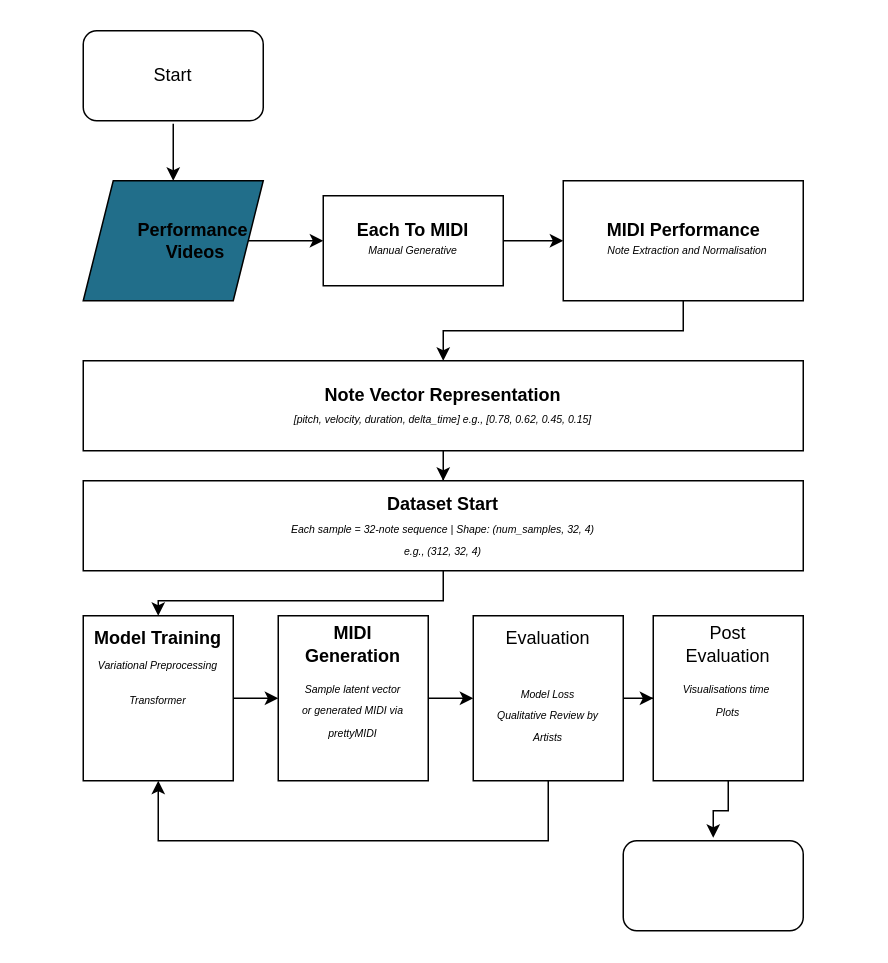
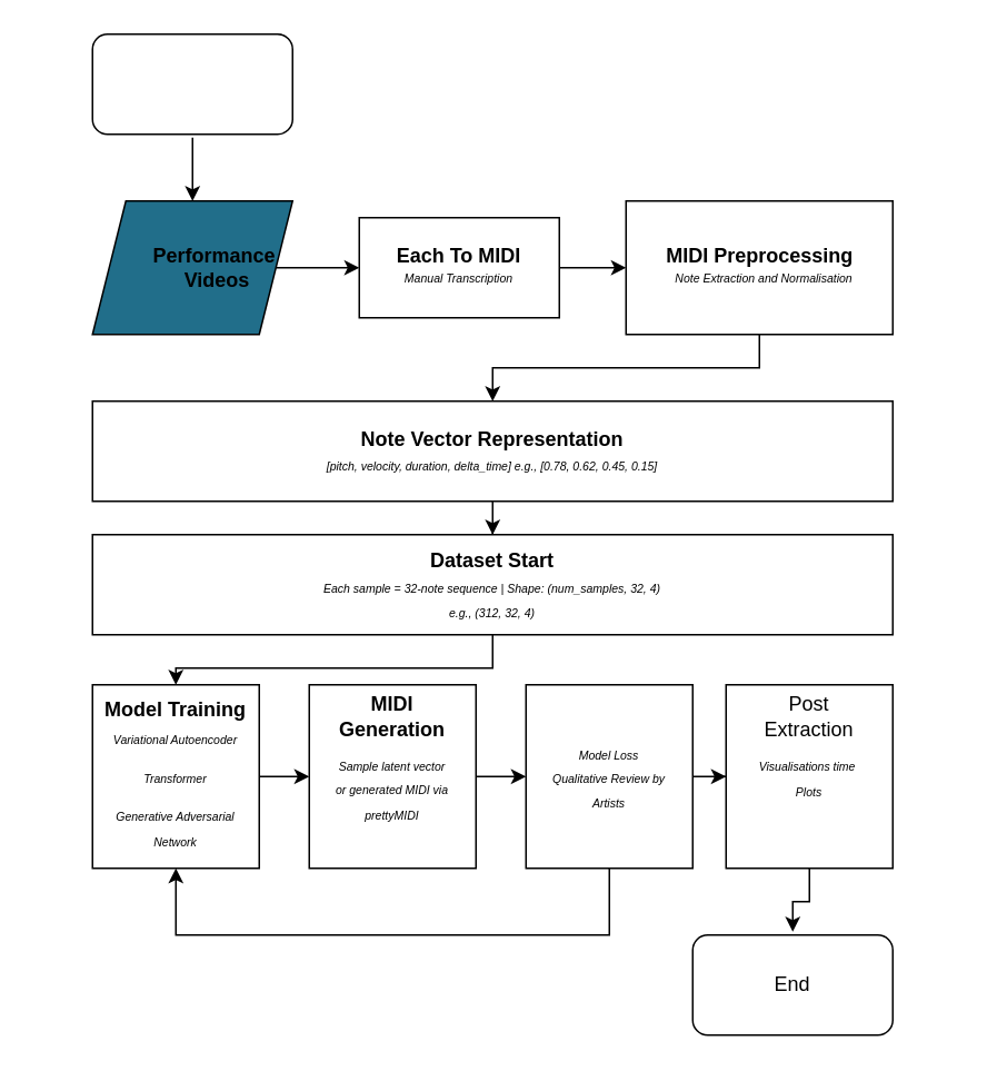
  <mxCell id="0" />
  <mxCell id="1" parent="0" />
  <mxCell id="2" value="" style="rounded=1;whiteSpace=wrap;html=1;fillColor=light-dark(#FFFFFF,#FFFFFF);perimeterSpacing=2;strokeWidth=1;strokeColor=light-dark(#000000,#000000);" vertex="1" parent="1"><mxGeometry x="55" y="20" width="120" height="60" as="geometry" /></mxCell>
- <mxCell id="3" value="&lt;span style=&quot;color: light-dark(rgb(0, 0, 0), rgb(0, 0, 0));&quot;&gt;Start&lt;/span&gt;" style="text;html=1;align=center;verticalAlign=middle;whiteSpace=wrap;rounded=0;" vertex="1" parent="1"><mxGeometry x="85" y="35" width="60" height="30" as="geometry" /></mxCell>
  <mxCell id="4" value="" style="rounded=0;whiteSpace=wrap;html=1;fillColor=light-dark(#FFFFFF,#0093A1);strokeColor=light-dark(#000000,#000000);" vertex="1" parent="1"><mxGeometry x="215" y="130" width="120" height="60" as="geometry" /></mxCell>
  <mxCell id="5" value="&lt;span style=&quot;color: light-dark(rgb(0, 0, 0), rgb(0, 0, 0));&quot;&gt;&lt;b&gt;Each To MIDI&lt;/b&gt;&lt;/span&gt;" style="text;html=1;align=center;verticalAlign=middle;whiteSpace=wrap;rounded=0;" vertex="1" parent="1"><mxGeometry x="230" y="138" width="90" height="30" as="geometry" /></mxCell>
  <mxCell id="6" value="" style="endArrow=classic;html=1;rounded=0;strokeColor=light-dark(#000000,#000000);entryX=0;entryY=0.5;entryDx=0;entryDy=0;exitX=1;exitY=0.5;exitDx=0;exitDy=0;" edge="1" parent="1" source="10" target="4"><mxGeometry width="50" height="50" relative="1" as="geometry"><mxPoint x="155" y="200" as="sourcePoint" /><mxPoint x="205" y="150" as="targetPoint" /></mxGeometry></mxCell>
  <mxCell id="7" value="" style="rounded=0;whiteSpace=wrap;html=1;strokeColor=light-dark(#000000,#000000);fillColor=light-dark(#FFFFFF,#00B4B3);" vertex="1" parent="1"><mxGeometry x="375" y="120" width="160" height="80" as="geometry" /></mxCell>
- <mxCell id="8" value="&lt;span style=&quot;color: light-dark(rgb(0, 0, 0), rgb(13, 13, 13));&quot;&gt;&lt;b&gt;MIDI Performance&lt;/b&gt;&lt;/span&gt;" style="text;html=1;align=center;verticalAlign=middle;whiteSpace=wrap;rounded=0;" vertex="1" parent="1"><mxGeometry x="392.5" y="138" width="125" height="30" as="geometry" /></mxCell>
+ <mxCell id="8" value="&lt;span style=&quot;color: light-dark(rgb(0, 0, 0), rgb(13, 13, 13));&quot;&gt;&lt;b&gt;MIDI Preprocessing&lt;/b&gt;&lt;/span&gt;" style="text;html=1;align=center;verticalAlign=middle;whiteSpace=wrap;rounded=0;" vertex="1" parent="1"><mxGeometry x="392.5" y="138" width="125" height="30" as="geometry" /></mxCell>
  <mxCell id="9" value="" style="endArrow=classic;html=1;rounded=0;strokeColor=light-dark(#000000,#000000);entryX=0;entryY=0.5;entryDx=0;entryDy=0;exitX=1;exitY=0.5;exitDx=0;exitDy=0;" edge="1" parent="1" source="4" target="7"><mxGeometry width="50" height="50" relative="1" as="geometry"><mxPoint x="187" y="170" as="sourcePoint" /><mxPoint x="225" y="170" as="targetPoint" /></mxGeometry></mxCell>
  <mxCell id="10" value="" style="shape=parallelogram;perimeter=parallelogramPerimeter;whiteSpace=wrap;html=1;fixedSize=1;fillColor=light-dark(#216E8A,#006994);strokeColor=light-dark(#000000,#000000);" vertex="1" parent="1"><mxGeometry x="55" y="120" width="120" height="80" as="geometry" /></mxCell>
  <mxCell id="11" value="" style="endArrow=classic;html=1;rounded=0;strokeColor=light-dark(#000000,#121212);exitX=0.5;exitY=1;exitDx=0;exitDy=0;entryX=0.5;entryY=0;entryDx=0;entryDy=0;" edge="1" parent="1" source="2" target="10"><mxGeometry width="50" height="50" relative="1" as="geometry"><mxPoint x="265" y="170" as="sourcePoint" /><mxPoint x="315" y="120" as="targetPoint" /></mxGeometry></mxCell>
  <mxCell id="12" value="&lt;span style=&quot;color: light-dark(rgb(0, 0, 0), rgb(28, 28, 28));&quot;&gt;&lt;b&gt;Performance&amp;nbsp;&lt;/b&gt;&lt;/span&gt;&lt;div&gt;&lt;span style=&quot;color: light-dark(rgb(0, 0, 0), rgb(28, 28, 28));&quot;&gt;&lt;b&gt;Videos&lt;/b&gt;&lt;/span&gt;&lt;/div&gt;" style="text;html=1;align=center;verticalAlign=middle;whiteSpace=wrap;rounded=0;" vertex="1" parent="1"><mxGeometry x="100" y="145" width="60" height="30" as="geometry" /></mxCell>
  <mxCell id="13" style="edgeStyle=orthogonalEdgeStyle;rounded=0;orthogonalLoop=1;jettySize=auto;html=1;entryX=0.5;entryY=0;entryDx=0;entryDy=0;strokeColor=light-dark(#000000,#030303);" edge="1" parent="1" source="14" target="18"><mxGeometry relative="1" as="geometry" /></mxCell>
  <mxCell id="14" value="" style="rounded=0;whiteSpace=wrap;html=1;fillColor=light-dark(#FFFFFF,#5AC8C8);strokeColor=light-dark(#000000,#0A0A0A);" vertex="1" parent="1"><mxGeometry x="55" y="240" width="480" height="60" as="geometry" /></mxCell>
  <mxCell id="15" value="&lt;span style=&quot;color: light-dark(rgb(0, 0, 0), rgb(0, 0, 0));&quot;&gt;&lt;b&gt;Note Vector Representation&lt;/b&gt;&lt;/span&gt;" style="text;html=1;align=center;verticalAlign=middle;whiteSpace=wrap;rounded=0;" vertex="1" parent="1"><mxGeometry x="195" y="248" width="200" height="30" as="geometry" /></mxCell>
  <mxCell id="16" style="edgeStyle=orthogonalEdgeStyle;rounded=0;orthogonalLoop=1;jettySize=auto;html=1;entryX=0.5;entryY=0;entryDx=0;entryDy=0;strokeColor=light-dark(#000000,#000000);" edge="1" parent="1" source="7" target="14"><mxGeometry relative="1" as="geometry" /></mxCell>
  <mxCell id="17" value="" style="edgeStyle=orthogonalEdgeStyle;rounded=0;orthogonalLoop=1;jettySize=auto;html=1;entryX=0.5;entryY=0;entryDx=0;entryDy=0;strokeColor=light-dark(#000000,#000000);" edge="1" parent="1" source="18" target="22"><mxGeometry relative="1" as="geometry" /></mxCell>
  <mxCell id="18" value="" style="rounded=0;whiteSpace=wrap;html=1;fillColor=light-dark(#FFFFFF,#5AC8C8);strokeColor=light-dark(#000000,#0A0A0A);" vertex="1" parent="1"><mxGeometry x="55" y="320" width="480" height="60" as="geometry" /></mxCell>
  <mxCell id="19" value="&lt;span style=&quot;color: light-dark(rgb(0, 0, 0), rgb(0, 0, 0));&quot;&gt;&lt;b&gt;Dataset Start&lt;/b&gt;&lt;/span&gt;" style="text;html=1;align=center;verticalAlign=middle;whiteSpace=wrap;rounded=0;" vertex="1" parent="1"><mxGeometry x="195" y="321" width="200" height="30" as="geometry" /></mxCell>
  <mxCell id="20" value="" style="edgeStyle=orthogonalEdgeStyle;rounded=0;orthogonalLoop=1;jettySize=auto;html=1;strokeColor=light-dark(#000000,#000000);" edge="1" parent="1" source="21" target="27"><mxGeometry relative="1" as="geometry" /></mxCell>
  <mxCell id="21" value="" style="rounded=0;whiteSpace=wrap;html=1;strokeColor=light-dark(#000000,#000000);fillColor=light-dark(#FFFFFF,#CFFFE5);" vertex="1" parent="1"><mxGeometry x="55" y="410" width="100" height="110" as="geometry" /></mxCell>
  <mxCell id="22" value="&lt;span style=&quot;color: light-dark(rgb(0, 0, 0), rgb(0, 0, 0));&quot;&gt;&lt;b&gt;Model Training&lt;/b&gt;&lt;/span&gt;" style="text;html=1;align=center;verticalAlign=middle;whiteSpace=wrap;rounded=0;" vertex="1" parent="1"><mxGeometry x="60" y="410" width="90" height="30" as="geometry" /></mxCell>
  <mxCell id="23" value="" style="edgeStyle=orthogonalEdgeStyle;rounded=0;orthogonalLoop=1;jettySize=auto;html=1;entryX=0;entryY=0.5;entryDx=0;entryDy=0;strokeColor=light-dark(#000000,#000000);" edge="1" parent="1" source="24" target="30"><mxGeometry relative="1" as="geometry"><Array as="points" /></mxGeometry></mxCell>
  <mxCell id="24" value="" style="rounded=0;whiteSpace=wrap;html=1;strokeColor=light-dark(#000000,#000000);fillColor=light-dark(#FFFFFF,#CFFFE5);" vertex="1" parent="1"><mxGeometry x="315" y="410" width="100" height="110" as="geometry" /></mxCell>
- <mxCell id="25" value="&lt;span style=&quot;color: light-dark(rgb(0, 0, 0), rgb(0, 0, 0));&quot;&gt;Evaluation&lt;/span&gt;" style="text;html=1;align=center;verticalAlign=middle;whiteSpace=wrap;rounded=0;" vertex="1" parent="1"><mxGeometry x="320" y="410" width="90" height="30" as="geometry" /></mxCell>
  <mxCell id="26" value="" style="edgeStyle=orthogonalEdgeStyle;rounded=0;orthogonalLoop=1;jettySize=auto;html=1;entryX=0;entryY=0.5;entryDx=0;entryDy=0;strokeColor=light-dark(#000000,#000000);" edge="1" parent="1" source="27" target="24"><mxGeometry relative="1" as="geometry" /></mxCell>
  <mxCell id="27" value="" style="rounded=0;whiteSpace=wrap;html=1;strokeColor=light-dark(#000000,#000000);fillColor=light-dark(#FFFFFF,#E0F6F1);" vertex="1" parent="1"><mxGeometry x="185" y="410" width="100" height="110" as="geometry" /></mxCell>
  <mxCell id="28" value="&lt;span style=&quot;color: light-dark(rgb(0, 0, 0), rgb(0, 0, 0));&quot;&gt;&lt;b&gt;MIDI&lt;/b&gt;&lt;/span&gt;&lt;div&gt;&lt;span style=&quot;color: light-dark(rgb(0, 0, 0), rgb(0, 0, 0));&quot;&gt;&lt;b&gt;Generation&lt;/b&gt;&lt;/span&gt;&lt;/div&gt;" style="text;html=1;align=center;verticalAlign=middle;whiteSpace=wrap;rounded=0;" vertex="1" parent="1"><mxGeometry x="190" y="414" width="90" height="30" as="geometry" /></mxCell>
  <mxCell id="29" value="" style="edgeStyle=orthogonalEdgeStyle;rounded=0;orthogonalLoop=1;jettySize=auto;html=1;entryX=0.5;entryY=0;entryDx=0;entryDy=0;strokeColor=light-dark(#000000,#000000);" edge="1" parent="1" source="30" target="33"><mxGeometry relative="1" as="geometry" /></mxCell>
  <mxCell id="30" value="" style="rounded=0;whiteSpace=wrap;html=1;strokeColor=light-dark(#000000,#000000);fillColor=light-dark(#FFFFFF,#CFFFE5);" vertex="1" parent="1"><mxGeometry x="435" y="410" width="100" height="110" as="geometry" /></mxCell>
- <mxCell id="31" value="&lt;span style=&quot;color: light-dark(rgb(0, 0, 0), rgb(0, 0, 0));&quot;&gt;Post&lt;/span&gt;&lt;div&gt;&lt;span style=&quot;color: light-dark(rgb(0, 0, 0), rgb(0, 0, 0));&quot;&gt;Evaluation&lt;/span&gt;&lt;/div&gt;" style="text;html=1;align=center;verticalAlign=middle;whiteSpace=wrap;rounded=0;" vertex="1" parent="1"><mxGeometry x="440" y="414" width="90" height="30" as="geometry" /></mxCell>
+ <mxCell id="31" value="&lt;span style=&quot;color: light-dark(rgb(0, 0, 0), rgb(0, 0, 0));&quot;&gt;Post&lt;/span&gt;&lt;div&gt;&lt;span style=&quot;color: light-dark(rgb(0, 0, 0), rgb(0, 0, 0));&quot;&gt;Extraction&lt;/span&gt;&lt;/div&gt;" style="text;html=1;align=center;verticalAlign=middle;whiteSpace=wrap;rounded=0;" vertex="1" parent="1"><mxGeometry x="440" y="414" width="90" height="30" as="geometry" /></mxCell>
  <mxCell id="32" value="" style="endArrow=classic;html=1;rounded=0;exitX=0.5;exitY=1;exitDx=0;exitDy=0;entryX=0.5;entryY=1;entryDx=0;entryDy=0;strokeColor=light-dark(#000000,#000000);" edge="1" parent="1" source="24" target="21"><mxGeometry width="50" height="50" relative="1" as="geometry"><mxPoint x="365" y="570" as="sourcePoint" /><mxPoint x="415" y="520" as="targetPoint" /><Array as="points"><mxPoint x="365" y="560" /><mxPoint x="105" y="560" /></Array></mxGeometry></mxCell>
  <mxCell id="33" value="" style="rounded=1;whiteSpace=wrap;html=1;fillColor=light-dark(#FFFFFF,#FFFFFF);perimeterSpacing=2;strokeWidth=1;strokeColor=light-dark(#000000,#000000);" vertex="1" parent="1"><mxGeometry x="415" y="560" width="120" height="60" as="geometry" /></mxCell>
- <mxCell id="35" value="&lt;span style=&quot;color: light-dark(rgb(0, 0, 0), rgb(0, 0, 0));&quot;&gt;&lt;font style=&quot;font-size: 7px;&quot;&gt;&lt;i&gt;Manual Generative&lt;/i&gt;&lt;/font&gt;&lt;/span&gt;" style="text;html=1;align=center;verticalAlign=middle;whiteSpace=wrap;rounded=0;" vertex="1" parent="1"><mxGeometry x="230" y="150" width="90" height="30" as="geometry" /></mxCell>
+ <mxCell id="34" value="&lt;span style=&quot;color: light-dark(rgb(0, 0, 0), rgb(0, 0, 0));&quot;&gt;End&lt;/span&gt;" style="text;html=1;align=center;verticalAlign=middle;whiteSpace=wrap;rounded=0;" vertex="1" parent="1"><mxGeometry x="445" y="575" width="60" height="30" as="geometry" /></mxCell>
+ <mxCell id="35" value="&lt;span style=&quot;color: light-dark(rgb(0, 0, 0), rgb(0, 0, 0));&quot;&gt;&lt;font style=&quot;font-size: 7px;&quot;&gt;&lt;i&gt;Manual Transcription&lt;/i&gt;&lt;/font&gt;&lt;/span&gt;" style="text;html=1;align=center;verticalAlign=middle;whiteSpace=wrap;rounded=0;" vertex="1" parent="1"><mxGeometry x="230" y="150" width="90" height="30" as="geometry" /></mxCell>
  <mxCell id="36" value="&lt;span style=&quot;color: light-dark(rgb(0, 0, 0), rgb(0, 0, 0));&quot;&gt;&lt;font style=&quot;font-size: 7px;&quot;&gt;&lt;i&gt;Note Extraction and Normalisation&lt;/i&gt;&lt;/font&gt;&lt;/span&gt;" style="text;html=1;align=center;verticalAlign=middle;whiteSpace=wrap;rounded=0;" vertex="1" parent="1"><mxGeometry x="397.5" y="150" width="120" height="30" as="geometry" /></mxCell>
  <mxCell id="37" value="&lt;div&gt;&lt;span style=&quot;color: light-dark(rgb(0, 0, 0), rgb(0, 0, 0));&quot;&gt;&lt;font style=&quot;font-size: 7px;&quot;&gt;&lt;i&gt;[pitch, velocity, duration, delta_time]&amp;nbsp;&lt;span&gt;e.g., [0.78, 0.62, 0.45, 0.15]&lt;/span&gt;&lt;/i&gt;&lt;/font&gt;&lt;/span&gt;&lt;/div&gt;" style="text;html=1;align=center;verticalAlign=middle;whiteSpace=wrap;rounded=0;" vertex="1" parent="1"><mxGeometry x="20" y="263" width="550" height="30" as="geometry" /></mxCell>
  <mxCell id="38" value="&lt;div&gt;&lt;span style=&quot;color: light-dark(rgb(0, 0, 0), rgb(0, 0, 0));&quot;&gt;&lt;i&gt;&lt;font style=&quot;font-size: 7px;&quot;&gt;Each sample = 32-note sequence |&amp;nbsp;&lt;/font&gt;&lt;/i&gt;&lt;i&gt;&lt;font style=&quot;font-size: 7px;&quot;&gt;Shape: (num_samples, 32, 4)&lt;/font&gt;&lt;/i&gt;&lt;/span&gt;&lt;/div&gt;&lt;div&gt;&lt;i&gt;&lt;font style=&quot;font-size: 7px; color: light-dark(rgb(0, 0, 0), rgb(0, 0, 0));&quot;&gt;e.g., (312, 32, 4)&lt;/font&gt;&lt;/i&gt;&lt;/div&gt;" style="text;html=1;align=center;verticalAlign=middle;whiteSpace=wrap;rounded=0;" vertex="1" parent="1"><mxGeometry x="20" y="343" width="550" height="30" as="geometry" /></mxCell>
- <mxCell id="39" value="&lt;span style=&quot;color: light-dark(rgb(0, 0, 0), rgb(0, 0, 0));&quot;&gt;&lt;font style=&quot;font-size: 7px;&quot;&gt;&lt;i&gt;Variational Preprocessing&lt;/i&gt;&lt;/font&gt;&lt;/span&gt;" style="text;html=1;align=center;verticalAlign=middle;whiteSpace=wrap;rounded=0;" vertex="1" parent="1"><mxGeometry x="60" y="427" width="90" height="30" as="geometry" /></mxCell>
+ <mxCell id="39" value="&lt;span style=&quot;color: light-dark(rgb(0, 0, 0), rgb(0, 0, 0));&quot;&gt;&lt;font style=&quot;font-size: 7px;&quot;&gt;&lt;i&gt;Variational Autoencoder&lt;/i&gt;&lt;/font&gt;&lt;/span&gt;" style="text;html=1;align=center;verticalAlign=middle;whiteSpace=wrap;rounded=0;" vertex="1" parent="1"><mxGeometry x="60" y="427" width="90" height="30" as="geometry" /></mxCell>
+ <mxCell id="40" value="&lt;span style=&quot;color: light-dark(rgb(0, 0, 0), rgb(0, 0, 0));&quot;&gt;&lt;font style=&quot;font-size: 7px;&quot;&gt;&lt;i&gt;Generative Adversarial Network&lt;/i&gt;&lt;/font&gt;&lt;/span&gt;" style="text;html=1;align=center;verticalAlign=middle;whiteSpace=wrap;rounded=0;" vertex="1" parent="1"><mxGeometry x="60" y="480" width="90" height="30" as="geometry" /></mxCell>
  <mxCell id="41" value="&lt;span style=&quot;color: light-dark(rgb(0, 0, 0), rgb(0, 0, 0));&quot;&gt;&lt;font style=&quot;font-size: 7px;&quot;&gt;&lt;i&gt;Transformer&lt;/i&gt;&lt;/font&gt;&lt;/span&gt;" style="text;html=1;align=center;verticalAlign=middle;whiteSpace=wrap;rounded=0;" vertex="1" parent="1"><mxGeometry x="60" y="450" width="90" height="30" as="geometry" /></mxCell>
  <mxCell id="42" value="&lt;span style=&quot;color: light-dark(rgb(0, 0, 0), rgb(0, 0, 0));&quot;&gt;&lt;font style=&quot;font-size: 7px;&quot;&gt;&lt;i&gt;Sample latent vector&lt;/i&gt;&lt;/font&gt;&lt;/span&gt;&lt;div&gt;&lt;span style=&quot;color: light-dark(rgb(0, 0, 0), rgb(0, 0, 0));&quot;&gt;&lt;font style=&quot;font-size: 7px;&quot;&gt;&lt;i&gt;or generated MIDI via&lt;/i&gt;&lt;/font&gt;&lt;/span&gt;&lt;/div&gt;&lt;div&gt;&lt;span style=&quot;color: light-dark(rgb(0, 0, 0), rgb(0, 0, 0));&quot;&gt;&lt;font style=&quot;font-size: 7px;&quot;&gt;&lt;i&gt;prettyMIDI&lt;/i&gt;&lt;/font&gt;&lt;/span&gt;&lt;/div&gt;" style="text;html=1;align=center;verticalAlign=middle;whiteSpace=wrap;rounded=0;" vertex="1" parent="1"><mxGeometry x="190" y="457" width="90" height="30" as="geometry" /></mxCell>
- <mxCell id="43" value="&lt;font style=&quot;font-size: 7px;&quot;&gt;&lt;i style=&quot;color: light-dark(rgb(0, 0, 0), rgb(0, 0, 0));&quot;&gt;Model Loss&lt;/i&gt;&lt;/font&gt;&lt;div&gt;&lt;font&gt;&lt;span style=&quot;caret-color: rgb(0, 0, 0); font-size: 7px; color: light-dark(rgb(0, 0, 0), rgb(0, 0, 0));&quot;&gt;&lt;i&gt;Qualitative Review by Artists&lt;/i&gt;&lt;/span&gt;&lt;/font&gt;&lt;/div&gt;" style="text;html=1;align=center;verticalAlign=middle;whiteSpace=wrap;rounded=0;" vertex="1" parent="1"><mxGeometry x="320" y="460" width="90" height="30" as="geometry" /></mxCell>
+ <mxCell id="43" value="&lt;font style=&quot;font-size: 7px;&quot;&gt;&lt;i style=&quot;color: light-dark(rgb(0, 0, 0), rgb(0, 0, 0));&quot;&gt;Model Loss&lt;/i&gt;&lt;/font&gt;&lt;div&gt;&lt;font&gt;&lt;span style=&quot;caret-color: rgb(0, 0, 0); font-size: 7px; color: light-dark(rgb(0, 0, 0), rgb(0, 0, 0));&quot;&gt;&lt;i&gt;Qualitative Review by Artists&lt;/i&gt;&lt;/span&gt;&lt;/font&gt;&lt;/div&gt;" style="text;html=1;align=center;verticalAlign=middle;whiteSpace=wrap;rounded=0;" vertex="1" parent="1"><mxGeometry x="320" y="450" width="90" height="30" as="geometry" /></mxCell>
  <mxCell id="44" value="&lt;font&gt;&lt;span style=&quot;caret-color: rgb(0, 0, 0); font-size: 7px; color: light-dark(rgb(0, 0, 0), rgb(0, 0, 0));&quot;&gt;&lt;i&gt;Visualisations time&amp;nbsp;&lt;/i&gt;&lt;/span&gt;&lt;/font&gt;&lt;div&gt;&lt;font&gt;&lt;span style=&quot;caret-color: rgb(0, 0, 0); font-size: 7px; color: light-dark(rgb(0, 0, 0), rgb(0, 0, 0));&quot;&gt;&lt;i&gt;Plots&lt;/i&gt;&lt;/span&gt;&lt;/font&gt;&lt;/div&gt;" style="text;html=1;align=center;verticalAlign=middle;whiteSpace=wrap;rounded=0;" vertex="1" parent="1"><mxGeometry x="440" y="450" width="90" height="30" as="geometry" /></mxCell>
